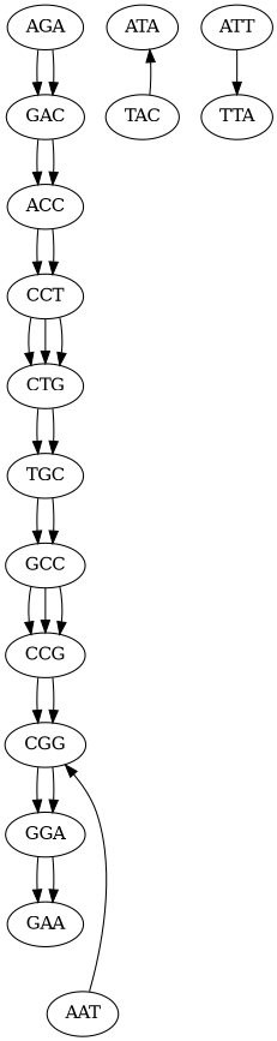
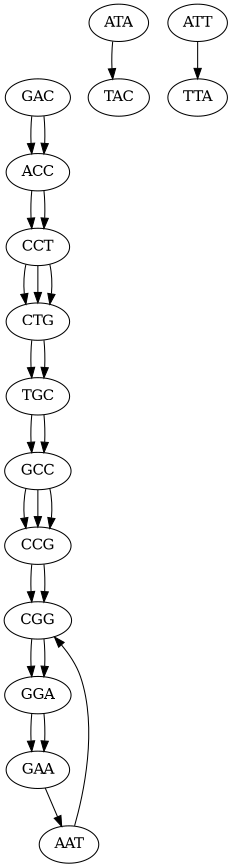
  digraph {
    n1 [label=ACC]
    n2 [label=CCT]
    n3 [label=CTG]
    n4 [label=GCC]
    n5 [label=CCG]
    n6 [label=CGG]
    n7 [label=AAT]
    n8 [label=ATA]
    TAC
    n10 [label=TGC]
-   n11 [label=AGA]
    n12 [label=GAC]
    n13 [label=ATT]
    n14 [label=TTA]
    n15 [label=GGA]
    n16 [label=GAA]
    n1 -> n2
    n1 -> n2
    n2 -> n3
    n2 -> n3
    n2 -> n3
    n3 -> n10
    n3 -> n10
    n4 -> n5
    n4 -> n5
    n4 -> n5
    n5 -> n6
    n5 -> n6
    n6 -> n15
    n6 -> n15
    n7 -> n6
-   TAC -> n8
+   n8 -> TAC
    n10 -> n4
    n10 -> n4
-   n11 -> n12
-   n11 -> n12
    n12 -> n1
    n12 -> n1
    n13 -> n14
    n15 -> n16
    n15 -> n16
+   n16 -> n7
  }
